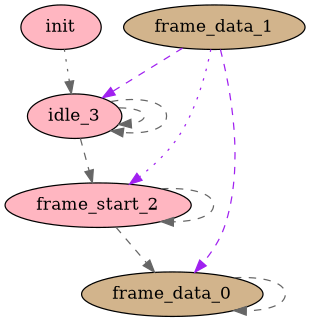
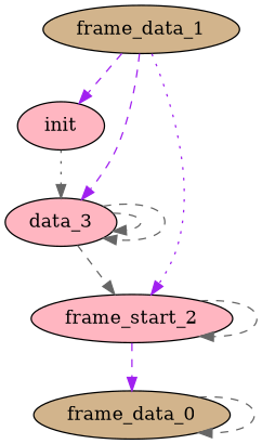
  digraph {
    rankdir=TD
    node [fillcolor=lightpink style=filled]
    edge [color=gray40 style=dashed]
    n1 [label=" init "]
-   n2 [label=idle_3]
+   n2 [label=data_3]
    n3 [label=frame_start_2]
    n4 [fillcolor=tan label=frame_data_0]
    n5 [fillcolor=tan label=frame_data_1]
    n1 -> n2 [style=dotted]
    n2 -> n2
    n2 -> n2
    n2 -> n3
    n3 -> n3
-   n3 -> n4
+   n3 -> n4 [color=purple]
    n4 -> n4
    n5 -> n2 [color=purple]
    n5 -> n3 [color=purple style=dotted]
-   n5 -> n4 [color=purple]
+   n5 -> n1 [color=purple]
  }
